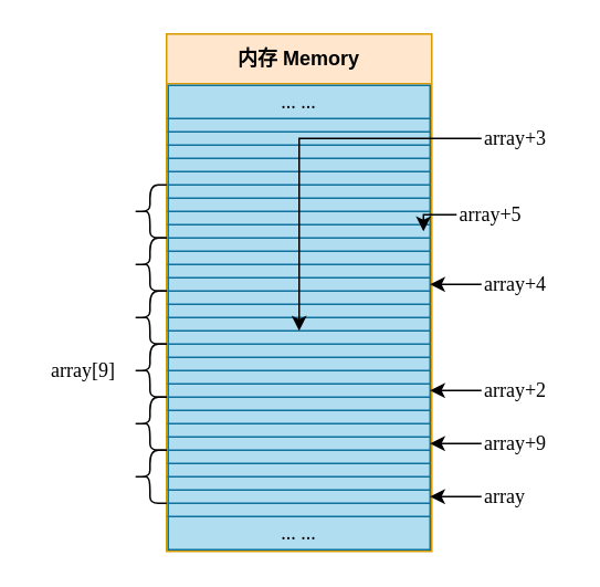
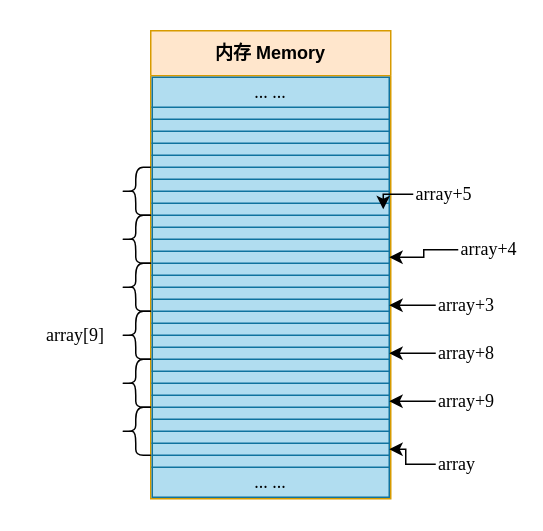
  <mxCell id="0" />
  <mxCell id="1" parent="0" />
  <mxCell id="2" value="内存 Memory" style="swimlane;whiteSpace=wrap;html=1;startSize=30;fillColor=#ffe6cc;strokeColor=#d79b00;" parent="1" vertex="1"><mxGeometry x="100" y="20" width="160" height="312" as="geometry" /></mxCell>
  <mxCell id="3" value="... ..." style="rounded=0;whiteSpace=wrap;html=1;fillColor=#b1ddf0;strokeColor=#10739e;fontFamily=consolas;" parent="2" vertex="1"><mxGeometry x="1" y="291" width="158" height="20" as="geometry" /></mxCell>
  <mxCell id="4" value="" style="rounded=0;whiteSpace=wrap;html=1;fillColor=#b1ddf0;strokeColor=#10739e;fontFamily=consolas;" parent="2" vertex="1"><mxGeometry x="1" y="283" width="158" height="8" as="geometry" /></mxCell>
  <mxCell id="5" value="" style="rounded=0;whiteSpace=wrap;html=1;fillColor=#b1ddf0;strokeColor=#10739e;fontFamily=consolas;" parent="2" vertex="1"><mxGeometry x="1" y="275" width="158" height="8" as="geometry" /></mxCell>
  <mxCell id="6" value="" style="rounded=0;whiteSpace=wrap;html=1;fillColor=#b1ddf0;strokeColor=#10739e;fontFamily=consolas;" parent="2" vertex="1"><mxGeometry x="1" y="267" width="158" height="8" as="geometry" /></mxCell>
  <mxCell id="7" value="" style="rounded=0;whiteSpace=wrap;html=1;fillColor=#b1ddf0;strokeColor=#10739e;fontFamily=consolas;" parent="2" vertex="1"><mxGeometry x="1" y="259" width="158" height="8" as="geometry" /></mxCell>
  <mxCell id="8" value="" style="rounded=0;whiteSpace=wrap;html=1;fillColor=#b1ddf0;strokeColor=#10739e;fontFamily=consolas;" parent="2" vertex="1"><mxGeometry x="1" y="251" width="158" height="8" as="geometry" /></mxCell>
  <mxCell id="9" value="" style="rounded=0;whiteSpace=wrap;html=1;fillColor=#b1ddf0;strokeColor=#10739e;fontFamily=consolas;" parent="2" vertex="1"><mxGeometry x="1" y="243" width="158" height="8" as="geometry" /></mxCell>
  <mxCell id="10" value="" style="rounded=0;whiteSpace=wrap;html=1;fillColor=#b1ddf0;strokeColor=#10739e;fontFamily=consolas;" parent="2" vertex="1"><mxGeometry x="1" y="235" width="158" height="8" as="geometry" /></mxCell>
  <mxCell id="11" value="" style="rounded=0;whiteSpace=wrap;html=1;fillColor=#b1ddf0;strokeColor=#10739e;fontFamily=consolas;" parent="2" vertex="1"><mxGeometry x="1" y="227" width="158" height="8" as="geometry" /></mxCell>
  <mxCell id="12" value="" style="rounded=0;whiteSpace=wrap;html=1;fillColor=#b1ddf0;strokeColor=#10739e;fontFamily=consolas;" parent="2" vertex="1"><mxGeometry x="1" y="219" width="158" height="8" as="geometry" /></mxCell>
  <mxCell id="13" value="" style="rounded=0;whiteSpace=wrap;html=1;fillColor=#b1ddf0;strokeColor=#10739e;fontFamily=consolas;" parent="2" vertex="1"><mxGeometry x="1" y="211" width="158" height="8" as="geometry" /></mxCell>
  <mxCell id="14" value="" style="rounded=0;whiteSpace=wrap;html=1;fillColor=#b1ddf0;strokeColor=#10739e;fontFamily=consolas;" parent="2" vertex="1"><mxGeometry x="1" y="203" width="158" height="8" as="geometry" /></mxCell>
  <mxCell id="15" value="" style="rounded=0;whiteSpace=wrap;html=1;fillColor=#b1ddf0;strokeColor=#10739e;fontFamily=consolas;" parent="2" vertex="1"><mxGeometry x="1" y="195" width="158" height="8" as="geometry" /></mxCell>
  <mxCell id="16" value="" style="rounded=0;whiteSpace=wrap;html=1;fillColor=#b1ddf0;strokeColor=#10739e;fontFamily=consolas;" parent="2" vertex="1"><mxGeometry x="1" y="187" width="158" height="8" as="geometry" /></mxCell>
  <mxCell id="17" value="" style="rounded=0;whiteSpace=wrap;html=1;fillColor=#b1ddf0;strokeColor=#10739e;fontFamily=consolas;" parent="2" vertex="1"><mxGeometry x="1" y="179" width="158" height="8" as="geometry" /></mxCell>
  <mxCell id="18" value="" style="rounded=0;whiteSpace=wrap;html=1;fillColor=#b1ddf0;strokeColor=#10739e;fontFamily=consolas;" parent="2" vertex="1"><mxGeometry x="1" y="171" width="158" height="8" as="geometry" /></mxCell>
  <mxCell id="19" value="" style="rounded=0;whiteSpace=wrap;html=1;fillColor=#b1ddf0;strokeColor=#10739e;fontFamily=consolas;" parent="2" vertex="1"><mxGeometry x="1" y="163" width="158" height="8" as="geometry" /></mxCell>
  <mxCell id="20" value="" style="rounded=0;whiteSpace=wrap;html=1;fillColor=#b1ddf0;strokeColor=#10739e;fontFamily=consolas;" parent="2" vertex="1"><mxGeometry x="1" y="155" width="158" height="8" as="geometry" /></mxCell>
  <mxCell id="21" value="" style="rounded=0;whiteSpace=wrap;html=1;fillColor=#b1ddf0;strokeColor=#10739e;fontFamily=consolas;" parent="2" vertex="1"><mxGeometry x="1" y="147" width="158" height="8" as="geometry" /></mxCell>
  <mxCell id="22" value="" style="rounded=0;whiteSpace=wrap;html=1;fillColor=#b1ddf0;strokeColor=#10739e;fontFamily=consolas;" parent="2" vertex="1"><mxGeometry x="1" y="139" width="158" height="8" as="geometry" /></mxCell>
  <mxCell id="23" value="" style="rounded=0;whiteSpace=wrap;html=1;fillColor=#b1ddf0;strokeColor=#10739e;fontFamily=consolas;" parent="2" vertex="1"><mxGeometry x="1" y="131" width="158" height="8" as="geometry" /></mxCell>
  <mxCell id="24" value="" style="rounded=0;whiteSpace=wrap;html=1;fillColor=#b1ddf0;strokeColor=#10739e;fontFamily=consolas;" parent="2" vertex="1"><mxGeometry x="1" y="123" width="158" height="8" as="geometry" /></mxCell>
  <mxCell id="25" value="" style="rounded=0;whiteSpace=wrap;html=1;fillColor=#b1ddf0;strokeColor=#10739e;fontFamily=consolas;" parent="2" vertex="1"><mxGeometry x="1" y="115" width="158" height="8" as="geometry" /></mxCell>
  <mxCell id="26" value="" style="rounded=0;whiteSpace=wrap;html=1;fillColor=#b1ddf0;strokeColor=#10739e;fontFamily=consolas;" parent="2" vertex="1"><mxGeometry x="1" y="107" width="158" height="8" as="geometry" /></mxCell>
  <mxCell id="27" value="" style="rounded=0;whiteSpace=wrap;html=1;fillColor=#b1ddf0;strokeColor=#10739e;fontFamily=consolas;" parent="2" vertex="1"><mxGeometry x="1" y="99" width="158" height="8" as="geometry" /></mxCell>
  <mxCell id="28" value="" style="rounded=0;whiteSpace=wrap;html=1;fillColor=#b1ddf0;strokeColor=#10739e;fontFamily=consolas;" parent="2" vertex="1"><mxGeometry x="1" y="91" width="158" height="8" as="geometry" /></mxCell>
  <mxCell id="29" value="" style="rounded=0;whiteSpace=wrap;html=1;fillColor=#b1ddf0;strokeColor=#10739e;fontFamily=consolas;" parent="2" vertex="1"><mxGeometry x="1" y="83" width="158" height="8" as="geometry" /></mxCell>
  <mxCell id="30" value="" style="rounded=0;whiteSpace=wrap;html=1;fillColor=#b1ddf0;strokeColor=#10739e;fontFamily=consolas;" parent="2" vertex="1"><mxGeometry x="1" y="75" width="158" height="8" as="geometry" /></mxCell>
  <mxCell id="31" value="" style="rounded=0;whiteSpace=wrap;html=1;fillColor=#b1ddf0;strokeColor=#10739e;fontFamily=consolas;" parent="2" vertex="1"><mxGeometry x="1" y="67" width="158" height="8" as="geometry" /></mxCell>
  <mxCell id="32" value="" style="rounded=0;whiteSpace=wrap;html=1;fillColor=#b1ddf0;strokeColor=#10739e;fontFamily=consolas;" parent="2" vertex="1"><mxGeometry x="1" y="59" width="158" height="8" as="geometry" /></mxCell>
  <mxCell id="33" value="" style="rounded=0;whiteSpace=wrap;html=1;fillColor=#b1ddf0;strokeColor=#10739e;fontFamily=consolas;" parent="2" vertex="1"><mxGeometry x="1" y="51" width="158" height="8" as="geometry" /></mxCell>
  <mxCell id="34" value="... ..." style="rounded=0;whiteSpace=wrap;html=1;fillColor=#b1ddf0;strokeColor=#10739e;fontFamily=consolas;" parent="2" vertex="1"><mxGeometry x="1" y="31" width="158" height="20" as="geometry" /></mxCell>
  <mxCell id="35" value="" style="shape=curlyBracket;whiteSpace=wrap;html=1;rounded=1;labelPosition=left;verticalLabelPosition=middle;align=right;verticalAlign=middle;" parent="1" vertex="1"><mxGeometry x="80" y="271" width="20" height="32" as="geometry" /></mxCell>
  <mxCell id="36" style="edgeStyle=orthogonalEdgeStyle;rounded=0;orthogonalLoop=1;jettySize=auto;html=1;" parent="1" source="37" target="5" edge="1"><mxGeometry relative="1" as="geometry" /></mxCell>
- <mxCell id="37" value="&lt;font face=&quot;consolas&quot;&gt;array&lt;/font&gt;" style="text;html=1;strokeColor=none;fillColor=none;align=left;verticalAlign=middle;whiteSpace=wrap;rounded=0;" parent="1" vertex="1"><mxGeometry x="290" y="284" width="50" height="30" as="geometry" /></mxCell>
+ <mxCell id="37" value="&lt;font face=&quot;consolas&quot;&gt;array&lt;/font&gt;" style="text;html=1;strokeColor=none;fillColor=none;align=left;verticalAlign=middle;whiteSpace=wrap;rounded=0;" parent="1" vertex="1"><mxGeometry x="290" y="294" width="50" height="30" as="geometry" /></mxCell>
  <mxCell id="38" value="&lt;font face=&quot;consolas&quot;&gt;array[9]&lt;/font&gt;" style="text;html=1;strokeColor=none;fillColor=none;align=center;verticalAlign=middle;whiteSpace=wrap;rounded=0;" parent="1" vertex="1"><mxGeometry x="20" y="208" width="60" height="30" as="geometry" /></mxCell>
  <mxCell id="39" value="" style="shape=curlyBracket;whiteSpace=wrap;html=1;rounded=1;labelPosition=left;verticalLabelPosition=middle;align=right;verticalAlign=middle;" parent="1" vertex="1"><mxGeometry x="80" y="239" width="20" height="32" as="geometry" /></mxCell>
  <mxCell id="40" value="" style="shape=curlyBracket;whiteSpace=wrap;html=1;rounded=1;labelPosition=left;verticalLabelPosition=middle;align=right;verticalAlign=middle;" parent="1" vertex="1"><mxGeometry x="80" y="207" width="20" height="32" as="geometry" /></mxCell>
  <mxCell id="41" value="" style="shape=curlyBracket;whiteSpace=wrap;html=1;rounded=1;labelPosition=left;verticalLabelPosition=middle;align=right;verticalAlign=middle;" parent="1" vertex="1"><mxGeometry x="80" y="175" width="20" height="32" as="geometry" /></mxCell>
  <mxCell id="42" value="" style="shape=curlyBracket;whiteSpace=wrap;html=1;rounded=1;labelPosition=left;verticalLabelPosition=middle;align=right;verticalAlign=middle;" parent="1" vertex="1"><mxGeometry x="80" y="143" width="20" height="32" as="geometry" /></mxCell>
  <mxCell id="43" value="" style="shape=curlyBracket;whiteSpace=wrap;html=1;rounded=1;labelPosition=left;verticalLabelPosition=middle;align=right;verticalAlign=middle;" parent="1" vertex="1"><mxGeometry x="80" y="111" width="20" height="32" as="geometry" /></mxCell>
  <mxCell id="44" value="&lt;font face=&quot;consolas&quot;&gt;array+9&lt;/font&gt;" style="text;html=1;strokeColor=none;fillColor=none;align=left;verticalAlign=middle;whiteSpace=wrap;rounded=0;" parent="1" vertex="1"><mxGeometry x="290" y="252" width="50" height="30" as="geometry" /></mxCell>
  <mxCell id="45" style="edgeStyle=orthogonalEdgeStyle;rounded=0;orthogonalLoop=1;jettySize=auto;html=1;" parent="1" source="44" target="9" edge="1"><mxGeometry relative="1" as="geometry"><mxPoint x="259" y="267" as="targetPoint" /></mxGeometry></mxCell>
  <mxCell id="46" style="edgeStyle=orthogonalEdgeStyle;rounded=0;orthogonalLoop=1;jettySize=auto;html=1;" parent="1" source="47" target="13" edge="1"><mxGeometry relative="1" as="geometry"><mxPoint x="259" y="235" as="targetPoint" /></mxGeometry></mxCell>
- <mxCell id="47" value="&lt;font face=&quot;consolas&quot;&gt;array+2&lt;br&gt;&lt;/font&gt;" style="text;html=1;strokeColor=none;fillColor=none;align=left;verticalAlign=middle;whiteSpace=wrap;rounded=0;" parent="1" vertex="1"><mxGeometry x="290" y="220" width="50" height="30" as="geometry" /></mxCell>
- <mxCell id="48" value="&lt;font face=&quot;consolas&quot;&gt;array+3&lt;/font&gt;" style="text;html=1;strokeColor=none;fillColor=none;align=left;verticalAlign=middle;whiteSpace=wrap;rounded=0;" parent="1" vertex="1"><mxGeometry x="290" y="68" width="50" height="30" as="geometry" /></mxCell>
+ <mxCell id="47" value="&lt;font face=&quot;consolas&quot;&gt;array+8&lt;br&gt;&lt;/font&gt;" style="text;html=1;strokeColor=none;fillColor=none;align=left;verticalAlign=middle;whiteSpace=wrap;rounded=0;" parent="1" vertex="1"><mxGeometry x="290" y="220" width="50" height="30" as="geometry" /></mxCell>
+ <mxCell id="48" value="&lt;font face=&quot;consolas&quot;&gt;array+3&lt;/font&gt;" style="text;html=1;strokeColor=none;fillColor=none;align=left;verticalAlign=middle;whiteSpace=wrap;rounded=0;" parent="1" vertex="1"><mxGeometry x="290" y="188" width="50" height="30" as="geometry" /></mxCell>
  <mxCell id="49" style="edgeStyle=orthogonalEdgeStyle;rounded=0;orthogonalLoop=1;jettySize=auto;html=1;" parent="1" source="48" target="17" edge="1"><mxGeometry relative="1" as="geometry"><mxPoint x="259" y="203" as="targetPoint" /></mxGeometry></mxCell>
  <mxCell id="50" style="edgeStyle=orthogonalEdgeStyle;rounded=0;orthogonalLoop=1;jettySize=auto;html=1;" parent="1" source="51" target="21" edge="1"><mxGeometry relative="1" as="geometry"><mxPoint x="259" y="171" as="targetPoint" /></mxGeometry></mxCell>
- <mxCell id="51" value="&lt;font face=&quot;consolas&quot;&gt;array+4&lt;/font&gt;" style="text;html=1;strokeColor=none;fillColor=none;align=left;verticalAlign=middle;whiteSpace=wrap;rounded=0;" parent="1" vertex="1"><mxGeometry x="290" y="156" width="50" height="30" as="geometry" /></mxCell>
+ <mxCell id="51" value="&lt;font face=&quot;consolas&quot;&gt;array+4&lt;/font&gt;" style="text;html=1;strokeColor=none;fillColor=none;align=left;verticalAlign=middle;whiteSpace=wrap;rounded=0;" parent="1" vertex="1"><mxGeometry x="305" y="151" width="50" height="30" as="geometry" /></mxCell>
  <mxCell id="52" value="&lt;font face=&quot;consolas&quot;&gt;array+5&lt;/font&gt;" style="text;html=1;strokeColor=none;fillColor=none;align=left;verticalAlign=middle;whiteSpace=wrap;rounded=0;" parent="1" vertex="1"><mxGeometry x="275" y="114" width="50" height="30" as="geometry" /></mxCell>
  <mxCell id="53" style="edgeStyle=orthogonalEdgeStyle;rounded=0;orthogonalLoop=1;jettySize=auto;html=1;" parent="1" source="52" target="25" edge="1"><mxGeometry relative="1" as="geometry"><mxPoint x="259" y="139" as="targetPoint" /></mxGeometry></mxCell>
